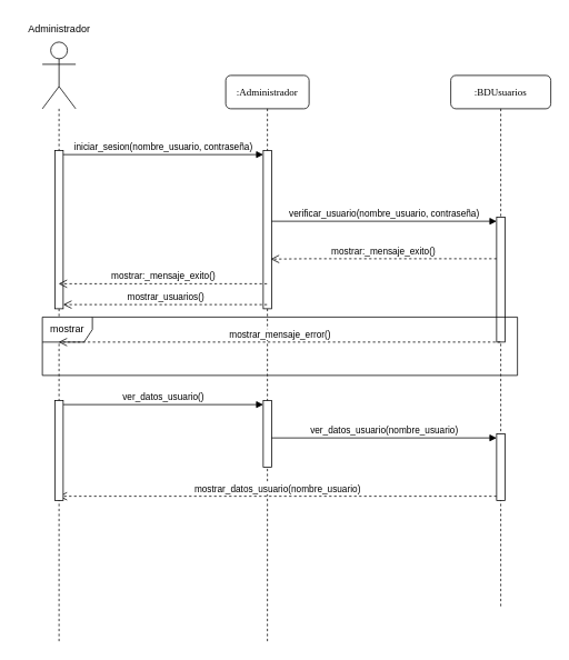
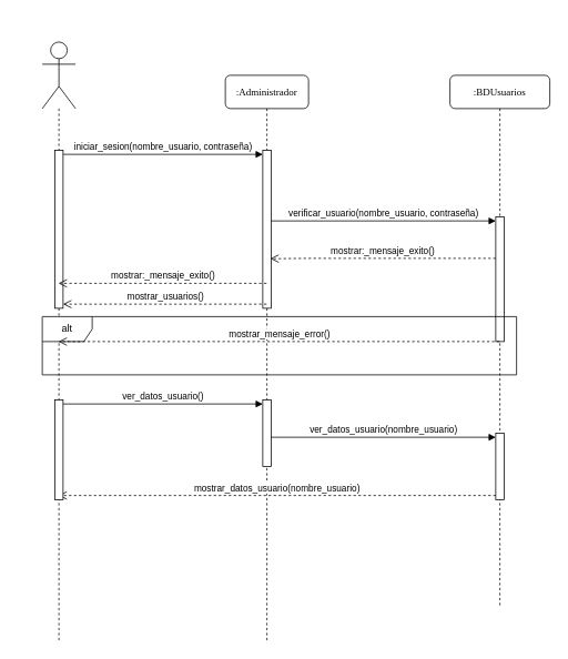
  <mxCell id="0" />
  <mxCell id="1" parent="0" />
  <mxCell id="2" value=":Administrador" style="shape=umlLifeline;perimeter=lifelinePerimeter;whiteSpace=wrap;html=1;container=1;collapsible=0;recursiveResize=0;outlineConnect=0;rounded=1;shadow=0;comic=0;labelBackgroundColor=none;strokeWidth=1;fontFamily=Verdana;fontSize=12;align=center;" vertex="1" parent="1"><mxGeometry x="270" y="90" width="100" height="680" as="geometry" /></mxCell>
  <mxCell id="3" value="" style="html=1;points=[[0,0,0,0,5],[0,1,0,0,-5],[1,0,0,0,5],[1,1,0,0,-5]];perimeter=orthogonalPerimeter;outlineConnect=0;targetShapes=umlLifeline;portConstraint=eastwest;newEdgeStyle={&quot;curved&quot;:0,&quot;rounded&quot;:0};" vertex="1" parent="2"><mxGeometry x="45" y="90" width="10" height="190" as="geometry" /></mxCell>
  <mxCell id="4" value="" style="html=1;points=[[0,0,0,0,5],[0,1,0,0,-5],[1,0,0,0,5],[1,1,0,0,-5]];perimeter=orthogonalPerimeter;outlineConnect=0;targetShapes=umlLifeline;portConstraint=eastwest;newEdgeStyle={&quot;curved&quot;:0,&quot;rounded&quot;:0};" vertex="1" parent="2"><mxGeometry x="45" y="390" width="10" height="80" as="geometry" /></mxCell>
  <mxCell id="5" value="ver_datos_usuario()" style="html=1;verticalAlign=bottom;endArrow=block;curved=0;rounded=0;exitX=1;exitY=0;exitDx=0;exitDy=5;exitPerimeter=0;entryX=0;entryY=0;entryDx=0;entryDy=5;entryPerimeter=0;" edge="1" parent="2" source="9" target="4"><mxGeometry width="80" relative="1" as="geometry"><mxPoint x="50" y="210" as="sourcePoint" /><mxPoint x="-30" y="410" as="targetPoint" /></mxGeometry></mxCell>
  <mxCell id="6" value="mostrar_datos_usuario(nombre_usuario)" style="html=1;verticalAlign=bottom;endArrow=open;dashed=1;endSize=8;curved=0;rounded=0;exitX=0;exitY=1;exitDx=0;exitDy=-5;exitPerimeter=0;" edge="1" parent="2" source="14"><mxGeometry relative="1" as="geometry"><mxPoint x="130" y="410" as="sourcePoint" /><mxPoint x="-200.5" y="505" as="targetPoint" /></mxGeometry></mxCell>
  <mxCell id="7" value="" style="shape=umlLifeline;perimeter=lifelinePerimeter;whiteSpace=wrap;html=1;container=1;dropTarget=0;collapsible=0;recursiveResize=0;outlineConnect=0;portConstraint=eastwest;newEdgeStyle={&quot;curved&quot;:0,&quot;rounded&quot;:0};participant=umlActor;size=80;" vertex="1" parent="2"><mxGeometry x="-220" y="-40" width="40" height="720" as="geometry" /></mxCell>
  <mxCell id="8" value="" style="html=1;points=[[0,0,0,0,5],[0,1,0,0,-5],[1,0,0,0,5],[1,1,0,0,-5]];perimeter=orthogonalPerimeter;outlineConnect=0;targetShapes=umlLifeline;portConstraint=eastwest;newEdgeStyle={&quot;curved&quot;:0,&quot;rounded&quot;:0};" vertex="1" parent="7"><mxGeometry x="15" y="130" width="10" height="190" as="geometry" /></mxCell>
  <mxCell id="9" value="" style="html=1;points=[[0,0,0,0,5],[0,1,0,0,-5],[1,0,0,0,5],[1,1,0,0,-5]];perimeter=orthogonalPerimeter;outlineConnect=0;targetShapes=umlLifeline;portConstraint=eastwest;newEdgeStyle={&quot;curved&quot;:0,&quot;rounded&quot;:0};" vertex="1" parent="7"><mxGeometry x="15" y="430" width="10" height="120" as="geometry" /></mxCell>
  <mxCell id="10" value="iniciar_sesion(nombre_usuario, contraseña)" style="html=1;verticalAlign=bottom;endArrow=block;curved=0;rounded=0;exitX=1;exitY=0;exitDx=0;exitDy=5;exitPerimeter=0;" edge="1" parent="2" source="8" target="3"><mxGeometry width="80" relative="1" as="geometry"><mxPoint x="220" y="250" as="sourcePoint" /><mxPoint x="300" y="250" as="targetPoint" /></mxGeometry></mxCell>
  <mxCell id="11" value="mostrar_usuarios()" style="html=1;verticalAlign=bottom;endArrow=open;dashed=1;endSize=8;curved=0;rounded=0;entryX=1;entryY=1;entryDx=0;entryDy=-5;entryPerimeter=0;" edge="1" parent="2" source="2" target="8"><mxGeometry relative="1" as="geometry"><mxPoint x="300" y="330" as="sourcePoint" /><mxPoint x="220" y="330" as="targetPoint" /></mxGeometry></mxCell>
  <mxCell id="12" value=":BDUsuarios" style="shape=umlLifeline;perimeter=lifelinePerimeter;whiteSpace=wrap;html=1;container=1;collapsible=0;recursiveResize=0;outlineConnect=0;rounded=1;shadow=0;comic=0;labelBackgroundColor=none;strokeWidth=1;fontFamily=Verdana;fontSize=12;align=center;" vertex="1" parent="1"><mxGeometry x="540" y="90" width="120" height="640" as="geometry" /></mxCell>
  <mxCell id="13" value="" style="html=1;points=[[0,0,0,0,5],[0,1,0,0,-5],[1,0,0,0,5],[1,1,0,0,-5]];perimeter=orthogonalPerimeter;outlineConnect=0;targetShapes=umlLifeline;portConstraint=eastwest;newEdgeStyle={&quot;curved&quot;:0,&quot;rounded&quot;:0};" vertex="1" parent="12"><mxGeometry x="55" y="170" width="10" height="150" as="geometry" /></mxCell>
  <mxCell id="14" value="" style="html=1;points=[[0,0,0,0,5],[0,1,0,0,-5],[1,0,0,0,5],[1,1,0,0,-5]];perimeter=orthogonalPerimeter;outlineConnect=0;targetShapes=umlLifeline;portConstraint=eastwest;newEdgeStyle={&quot;curved&quot;:0,&quot;rounded&quot;:0};" vertex="1" parent="12"><mxGeometry x="55" y="430" width="10" height="80" as="geometry" /></mxCell>
- <mxCell id="15" value="Administrador" style="text;html=1;align=center;verticalAlign=middle;resizable=0;points=[];autosize=1;strokeColor=none;fillColor=none;" vertex="1" parent="1"><mxGeometry x="20" y="20" width="100" height="30" as="geometry" /></mxCell>
  <mxCell id="16" value="verificar_usuario(nombre_usuario, contraseña)" style="html=1;verticalAlign=bottom;endArrow=block;curved=0;rounded=0;entryX=0;entryY=0;entryDx=0;entryDy=5;entryPerimeter=0;" edge="1" parent="1" source="3" target="13"><mxGeometry width="80" relative="1" as="geometry"><mxPoint x="270" y="220" as="sourcePoint" /><mxPoint x="410.5" y="220" as="targetPoint" /></mxGeometry></mxCell>
  <mxCell id="17" value="mostrar:_mensaje_exito()" style="html=1;verticalAlign=bottom;endArrow=open;dashed=1;endSize=8;curved=0;rounded=0;entryX=0.54;entryY=0.371;entryDx=0;entryDy=0;entryPerimeter=0;" edge="1" parent="1" source="13"><mxGeometry relative="1" as="geometry"><mxPoint x="575" y="310" as="sourcePoint" /><mxPoint x="324" y="310.44" as="targetPoint" /><Array as="points"><mxPoint x="370" y="310" /></Array></mxGeometry></mxCell>
  <mxCell id="18" value="mostrar:_mensaje_exito()" style="html=1;verticalAlign=bottom;endArrow=open;dashed=1;endSize=8;curved=0;rounded=0;" edge="1" parent="1"><mxGeometry relative="1" as="geometry"><mxPoint x="319.5" y="340" as="sourcePoint" /><mxPoint x="69.5" y="340" as="targetPoint" /></mxGeometry></mxCell>
- <mxCell id="19" value="mostrar" style="shape=umlFrame;whiteSpace=wrap;html=1;pointerEvents=0;" vertex="1" parent="1"><mxGeometry x="50" y="380" width="570" height="70" as="geometry" /></mxCell>
+ <mxCell id="19" value="alt" style="shape=umlFrame;whiteSpace=wrap;html=1;pointerEvents=0;" vertex="1" parent="1"><mxGeometry x="50" y="380" width="570" height="70" as="geometry" /></mxCell>
  <mxCell id="20" value="mostrar_mensaje_error()" style="html=1;verticalAlign=bottom;endArrow=open;dashed=1;endSize=8;curved=0;rounded=0;" edge="1" parent="1" source="12" target="7"><mxGeometry relative="1" as="geometry"><mxPoint x="549.5" y="419.5" as="sourcePoint" /><mxPoint x="320" y="419.5" as="targetPoint" /></mxGeometry></mxCell>
  <mxCell id="21" value="ver_datos_usuario(nombre_usuario)" style="html=1;verticalAlign=bottom;endArrow=block;curved=0;rounded=0;entryX=0;entryY=0;entryDx=0;entryDy=5;entryPerimeter=0;" edge="1" parent="1" source="4" target="14"><mxGeometry width="80" relative="1" as="geometry"><mxPoint x="319.5" y="519.5" as="sourcePoint" /><mxPoint x="545" y="519.5" as="targetPoint" /><Array as="points" /></mxGeometry></mxCell>
